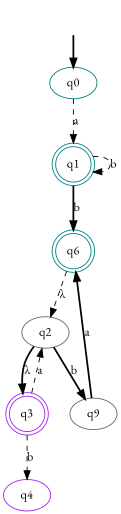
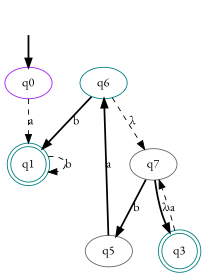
  digraph {
    fontname="EB Garamond"
    node [fontname="EB Garamond" color=teal]
    edge [fontname="EB Garamond" style=bold]
    fake0 [style=invisible color=""]
-   q0 [root=true]
+   q0 [color=purple root=true]
    q1 [shape=doublecircle]
-   q6 [shape=doublecircle]
-   q2 [color=gray40]
-   q5 [color=gray40 label=q9]
-   q3 [color=purple shape=doublecircle]
-   q4 [color=purple]
+   q6 [shape=ellipse]
+   q2 [color=gray40 label=q7]
+   q5 [color=gray40]
+   q3 [shape=doublecircle]
    fake0 -> q0
    q0 -> q1 [label=a style=dashed]
    q1 -> q1 [label=b style=dashed]
-   q1 -> q6 [label=b]
+   q6 -> q1 [label=b]
    q6 -> q2 [label="λ" style=dashed]
    q2 -> q5 [label=b]
    q2 -> q3 [label="λ"]
    q5 -> q6 [label=a]
    q3 -> q2 [label=a style=dashed]
-   q3 -> q4 [label=b style=dashed]
  }
